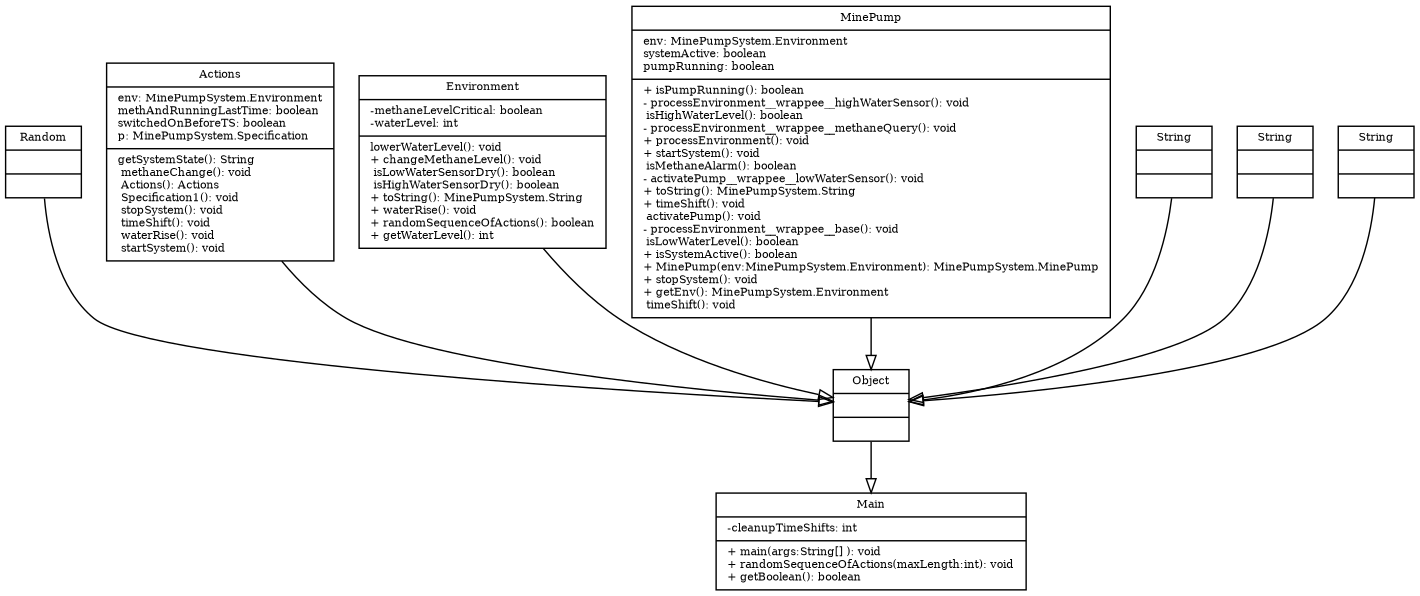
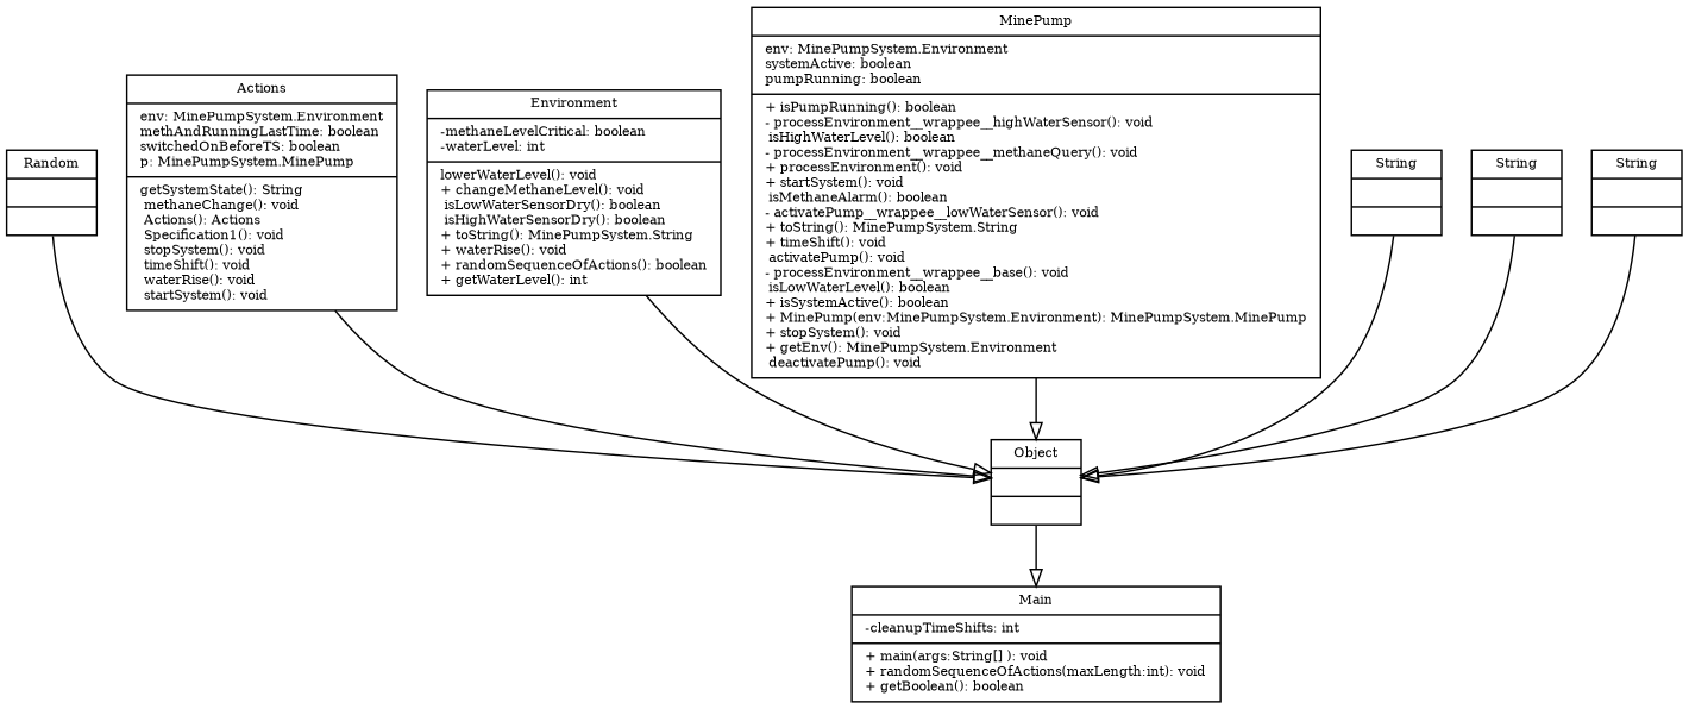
  digraph {
    fontname="DejaVu Serif"
    fontsize=8
    node [fontname="DejaVu Serif" fontsize=8 shape=record]
    edge [arrowhead=empty arrowtail=none fontname="DejaVu Serif" fontsize=8 style=solid]
    n1 [label="{Random||}"]
    n2 [label="{Object||}"]
    n3 [label="{Main|-cleanupTimeShifts: int\l|+ main(args:String[] ): void\l+ randomSequenceOfActions(maxLength:int): void\l+ getBoolean(): boolean\l}"]
-   n4 [label="{Actions|env: MinePumpSystem.Environment\lmethAndRunningLastTime: boolean\lswitchedOnBeforeTS: boolean\lp: MinePumpSystem.Specification\l| getSystemState(): String\l methaneChange(): void\l Actions(): Actions\l Specification1(): void\l stopSystem(): void\l timeShift(): void\l waterRise(): void\l startSystem(): void\l}"]
+   n4 [label="{Actions|env: MinePumpSystem.Environment\lmethAndRunningLastTime: boolean\lswitchedOnBeforeTS: boolean\lp: MinePumpSystem.MinePump\l| getSystemState(): String\l methaneChange(): void\l Actions(): Actions\l Specification1(): void\l stopSystem(): void\l timeShift(): void\l waterRise(): void\l startSystem(): void\l}"]
    n5 [label="{Environment|-methaneLevelCritical: boolean\l-waterLevel: int\l| lowerWaterLevel(): void\l+ changeMethaneLevel(): void\l isLowWaterSensorDry(): boolean\l isHighWaterSensorDry(): boolean\l+ toString(): MinePumpSystem.String\l+ waterRise(): void\l+ randomSequenceOfActions(): boolean\l+ getWaterLevel(): int\l}"]
-   n6 [label="{MinePump|env: MinePumpSystem.Environment\lsystemActive: boolean\lpumpRunning: boolean\l|+ isPumpRunning(): boolean\l- processEnvironment__wrappee__highWaterSensor(): void\l isHighWaterLevel(): boolean\l- processEnvironment__wrappee__methaneQuery(): void\l+ processEnvironment(): void\l+ startSystem(): void\l isMethaneAlarm(): boolean\l- activatePump__wrappee__lowWaterSensor(): void\l+ toString(): MinePumpSystem.String\l+ timeShift(): void\l activatePump(): void\l- processEnvironment__wrappee__base(): void\l isLowWaterLevel(): boolean\l+ isSystemActive(): boolean\l+ MinePump(env:MinePumpSystem.Environment): MinePumpSystem.MinePump\l+ stopSystem(): void\l+ getEnv(): MinePumpSystem.Environment\l timeShift(): void\l}"]
+   n6 [label="{MinePump|env: MinePumpSystem.Environment\lsystemActive: boolean\lpumpRunning: boolean\l|+ isPumpRunning(): boolean\l- processEnvironment__wrappee__highWaterSensor(): void\l isHighWaterLevel(): boolean\l- processEnvironment__wrappee__methaneQuery(): void\l+ processEnvironment(): void\l+ startSystem(): void\l isMethaneAlarm(): boolean\l- activatePump__wrappee__lowWaterSensor(): void\l+ toString(): MinePumpSystem.String\l+ timeShift(): void\l activatePump(): void\l- processEnvironment__wrappee__base(): void\l isLowWaterLevel(): boolean\l+ isSystemActive(): boolean\l+ MinePump(env:MinePumpSystem.Environment): MinePumpSystem.MinePump\l+ stopSystem(): void\l+ getEnv(): MinePumpSystem.Environment\l deactivatePump(): void\l}"]
    n7 [label="{String||}"]
    n8 [label="{String||}"]
    n9 [label="{String||}"]
    n1 -> n2
    n2 -> n3
    n4 -> n2
    n5 -> n2
    n6 -> n2
    n7 -> n2
    n8 -> n2
    n9 -> n2
  }
